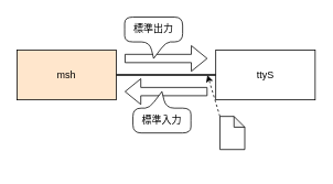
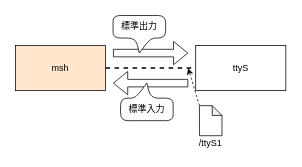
  <mxCell id="0" />
  <mxCell id="1" parent="0" />
  <mxCell id="2" value="msh" style="rounded=0;whiteSpace=wrap;html=1;fillColor=#ffe6cc;" vertex="1" parent="1"><mxGeometry x="20" y="60" width="120" height="60" as="geometry" /></mxCell>
  <mxCell id="3" value="" style="shape=note;html=1;backgroundOutline=1;darkOpacity=0.05;rounded=1;size=13;verticalAlign=bottom;whiteSpace=wrap;spacingTop=0;" vertex="1" parent="1"><mxGeometry x="265" y="140" width="30" height="40" as="geometry" /></mxCell>
+ <mxCell id="4" value="/ttyS1" style="text;html=1;strokeColor=none;fillColor=none;align=center;verticalAlign=middle;whiteSpace=wrap;rounded=0;" vertex="1" parent="1"><mxGeometry x="260" y="180" width="40" height="20" as="geometry" /></mxCell>
  <mxCell id="5" value="" style="endArrow=classic;html=1;strokeWidth=1;exitX=0;exitY=0;exitDx=0;exitDy=0;exitPerimeter=0;dashed=1;" edge="1" parent="1" source="3"><mxGeometry width="50" height="50" relative="1" as="geometry"><mxPoint x="-120" y="220" as="sourcePoint" /><mxPoint x="250" y="90" as="targetPoint" /></mxGeometry></mxCell>
  <mxCell id="6" value="ttyS" style="rounded=0;whiteSpace=wrap;html=1;" vertex="1" parent="1"><mxGeometry x="260" y="60" width="120" height="60" as="geometry" /></mxCell>
- <mxCell id="7" value="" style="endArrow=none;html=1;strokeWidth=2;exitX=1;exitY=0.5;exitDx=0;exitDy=0;entryX=0;entryY=0.5;entryDx=0;entryDy=0;" edge="1" parent="1" source="2" target="6"><mxGeometry width="50" height="50" relative="1" as="geometry"><mxPoint x="160" y="120" as="sourcePoint" /><mxPoint x="210" y="70" as="targetPoint" /></mxGeometry></mxCell>
+ <mxCell id="7" value="" style="endArrow=none;html=1;strokeWidth=2;exitX=1;exitY=0.5;exitDx=0;exitDy=0;entryX=0;entryY=0.5;entryDx=0;entryDy=0;dashed=1;" edge="1" parent="1" source="2" target="6"><mxGeometry width="50" height="50" relative="1" as="geometry"><mxPoint x="160" y="120" as="sourcePoint" /><mxPoint x="210" y="70" as="targetPoint" /></mxGeometry></mxCell>
  <mxCell id="8" value="" style="shape=flexArrow;endArrow=classic;html=1;strokeWidth=1;" edge="1" parent="1"><mxGeometry width="50" height="50" relative="1" as="geometry"><mxPoint x="150" y="70" as="sourcePoint" /><mxPoint x="250" y="70" as="targetPoint" /></mxGeometry></mxCell>
  <mxCell id="9" value="" style="shape=flexArrow;endArrow=classic;html=1;strokeWidth=1;" edge="1" parent="1"><mxGeometry width="50" height="50" relative="1" as="geometry"><mxPoint x="250" y="110" as="sourcePoint" /><mxPoint x="150" y="110" as="targetPoint" /></mxGeometry></mxCell>
  <mxCell id="10" value="標準出力" style="shape=callout;whiteSpace=wrap;html=1;perimeter=calloutPerimeter;rounded=1;size=20;position=0.43;" vertex="1" parent="1"><mxGeometry x="150" y="20" width="70" height="50" as="geometry" /></mxCell>
  <mxCell id="11" value="標準入力" style="shape=callout;whiteSpace=wrap;html=1;perimeter=calloutPerimeter;rounded=1;size=20;position=0.43;direction=west;" vertex="1" parent="1"><mxGeometry x="160" y="110" width="70" height="50" as="geometry" /></mxCell>
